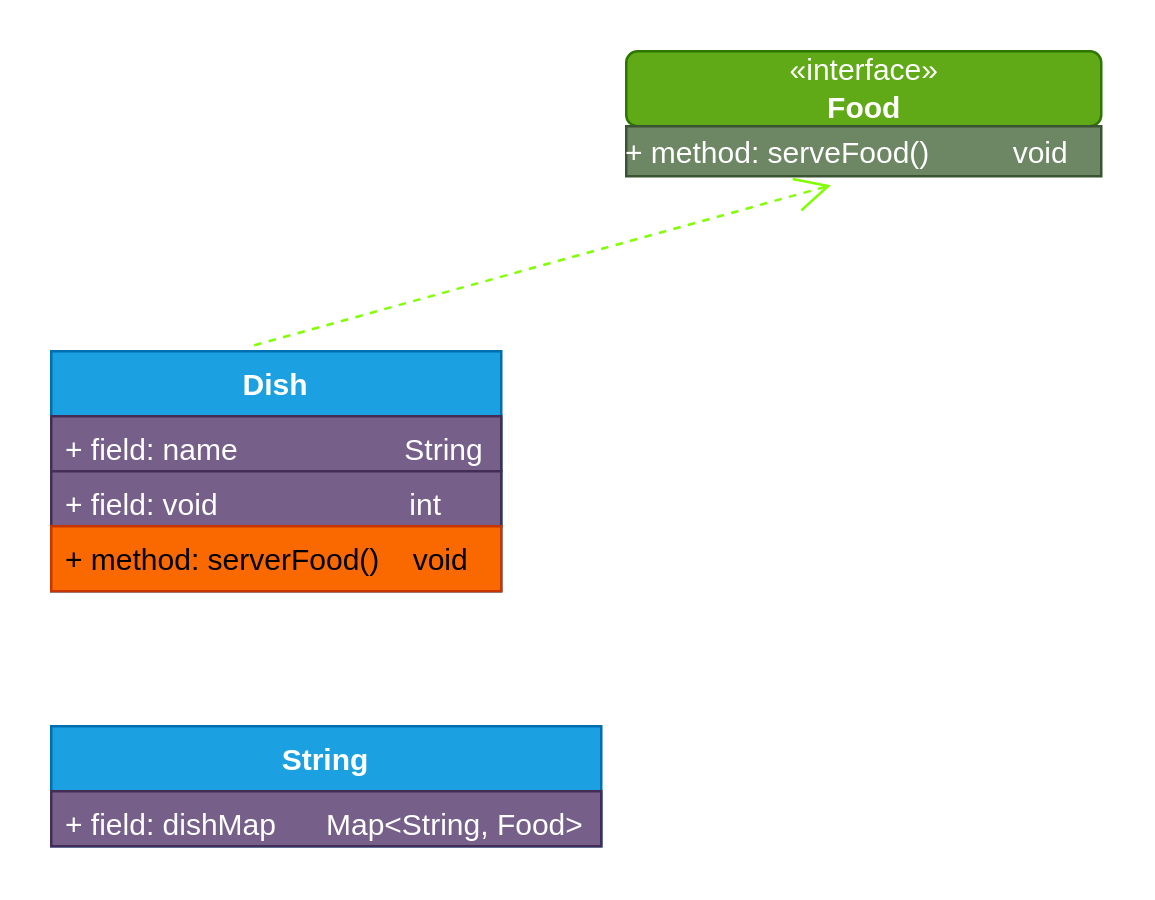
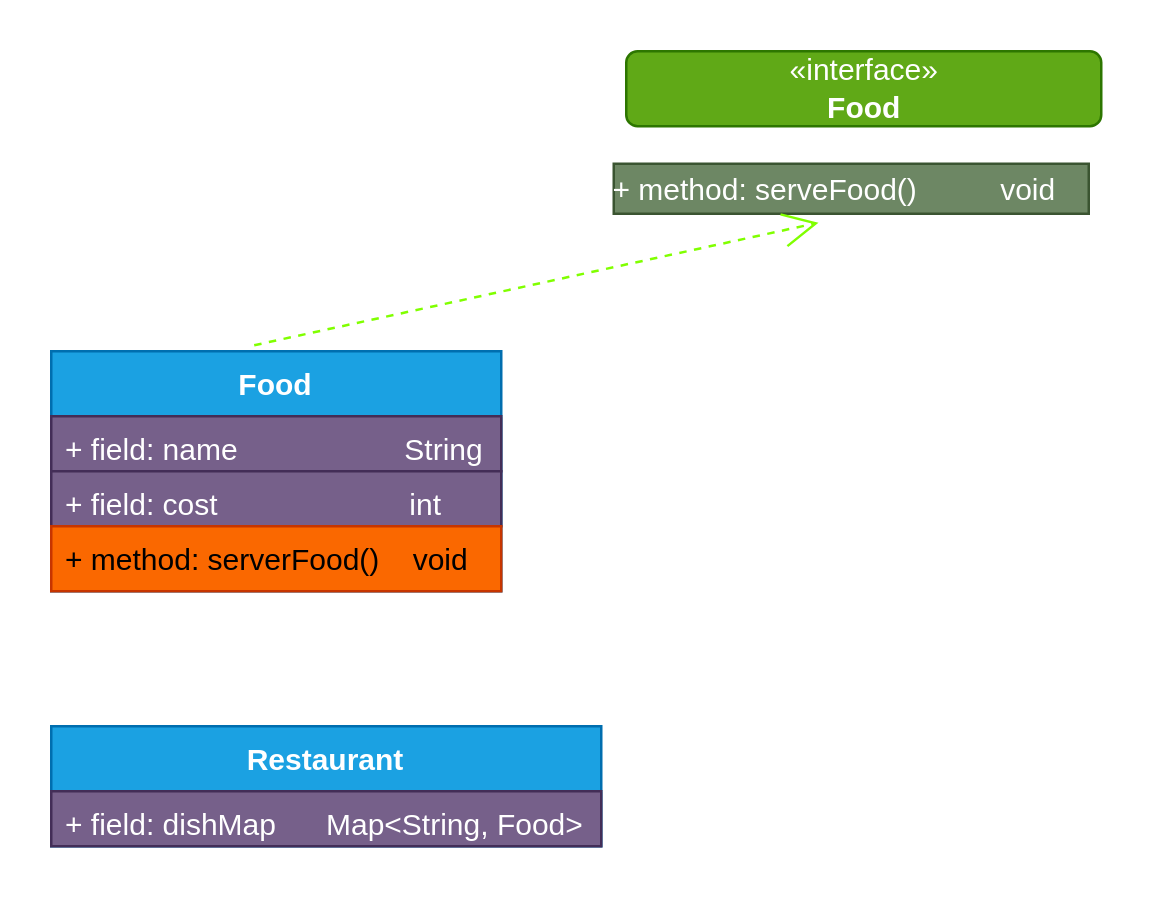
  <mxCell id="0" />
  <mxCell id="1" parent="0" />
- <mxCell id="2" value="Dish" style="swimlane;fontStyle=1;align=center;verticalAlign=top;childLayout=stackLayout;horizontal=1;startSize=26;horizontalStack=0;resizeParent=1;resizeParentMax=0;resizeLast=0;collapsible=1;marginBottom=0;fillColor=#1ba1e2;fontColor=#ffffff;strokeColor=#006EAF;" parent="1" vertex="1"><mxGeometry x="20" y="140" width="180" height="96" as="geometry" /></mxCell>
+ <mxCell id="2" value="Food" style="swimlane;fontStyle=1;align=center;verticalAlign=top;childLayout=stackLayout;horizontal=1;startSize=26;horizontalStack=0;resizeParent=1;resizeParentMax=0;resizeLast=0;collapsible=1;marginBottom=0;fillColor=#1ba1e2;fontColor=#ffffff;strokeColor=#006EAF;" parent="1" vertex="1"><mxGeometry x="20" y="140" width="180" height="96" as="geometry" /></mxCell>
  <mxCell id="3" value="+ field: name                    String" style="text;strokeColor=#432D57;fillColor=#76608a;align=left;verticalAlign=top;spacingLeft=4;spacingRight=4;overflow=hidden;rotatable=0;points=[[0,0.5],[1,0.5]];portConstraint=eastwest;fontColor=#ffffff;" parent="2" vertex="1"><mxGeometry y="26" width="180" height="22" as="geometry" /></mxCell>
- <mxCell id="4" value="+ field: void                       int" style="text;strokeColor=#432D57;fillColor=#76608a;align=left;verticalAlign=top;spacingLeft=4;spacingRight=4;overflow=hidden;rotatable=0;points=[[0,0.5],[1,0.5]];portConstraint=eastwest;fontColor=#ffffff;" parent="2" vertex="1"><mxGeometry y="48" width="180" height="22" as="geometry" /></mxCell>
+ <mxCell id="4" value="+ field: cost                       int" style="text;strokeColor=#432D57;fillColor=#76608a;align=left;verticalAlign=top;spacingLeft=4;spacingRight=4;overflow=hidden;rotatable=0;points=[[0,0.5],[1,0.5]];portConstraint=eastwest;fontColor=#ffffff;" parent="2" vertex="1"><mxGeometry y="48" width="180" height="22" as="geometry" /></mxCell>
  <mxCell id="5" value="+ method: serverFood()    void" style="text;strokeColor=#C73500;fillColor=#fa6800;align=left;verticalAlign=top;spacingLeft=4;spacingRight=4;overflow=hidden;rotatable=0;points=[[0,0.5],[1,0.5]];portConstraint=eastwest;fontColor=#000000;" parent="2" vertex="1"><mxGeometry y="70" width="180" height="26" as="geometry" /></mxCell>
  <mxCell id="6" value="«interface»&lt;br&gt;&lt;b&gt;Food&lt;/b&gt;" style="html=1;fillColor=#60a917;fontColor=#ffffff;strokeColor=#2D7600;rounded=1;" vertex="1" parent="1"><mxGeometry x="250" y="20" width="190" height="30" as="geometry" /></mxCell>
- <mxCell id="7" value="&lt;p style=&quot;margin: 4px 0px 0px;&quot;&gt;+ method: serveFood()&amp;nbsp; &amp;nbsp; &amp;nbsp; &amp;nbsp; &amp;nbsp; void&lt;br&gt;&lt;br&gt;&lt;/p&gt;" style="verticalAlign=top;align=left;overflow=fill;fontSize=12;fontFamily=Helvetica;html=1;fillColor=#6d8764;fontColor=#ffffff;strokeColor=#3A5431;" vertex="1" parent="1"><mxGeometry x="250" y="50" width="190" height="20" as="geometry" /></mxCell>
- <mxCell id="8" value="String" style="swimlane;fontStyle=1;align=center;verticalAlign=top;childLayout=stackLayout;horizontal=1;startSize=26;horizontalStack=0;resizeParent=1;resizeParentMax=0;resizeLast=0;collapsible=1;marginBottom=0;fillColor=#1ba1e2;fontColor=#ffffff;strokeColor=#006EAF;" vertex="1" parent="1"><mxGeometry x="20" y="290" width="220" height="48" as="geometry" /></mxCell>
+ <mxCell id="7" value="&lt;p style=&quot;margin: 4px 0px 0px;&quot;&gt;+ method: serveFood()&amp;nbsp; &amp;nbsp; &amp;nbsp; &amp;nbsp; &amp;nbsp; void&lt;br&gt;&lt;br&gt;&lt;/p&gt;" style="verticalAlign=top;align=left;overflow=fill;fontSize=12;fontFamily=Helvetica;html=1;fillColor=#6d8764;fontColor=#ffffff;strokeColor=#3A5431;" vertex="1" parent="1"><mxGeometry x="245" y="65" width="190" height="20" as="geometry" /></mxCell>
+ <mxCell id="8" value="Restaurant" style="swimlane;fontStyle=1;align=center;verticalAlign=top;childLayout=stackLayout;horizontal=1;startSize=26;horizontalStack=0;resizeParent=1;resizeParentMax=0;resizeLast=0;collapsible=1;marginBottom=0;fillColor=#1ba1e2;fontColor=#ffffff;strokeColor=#006EAF;" vertex="1" parent="1"><mxGeometry x="20" y="290" width="220" height="48" as="geometry" /></mxCell>
  <mxCell id="9" value="+ field: dishMap      Map&lt;String, Food&gt;" style="text;strokeColor=#432D57;fillColor=#76608a;align=left;verticalAlign=top;spacingLeft=4;spacingRight=4;overflow=hidden;rotatable=0;points=[[0,0.5],[1,0.5]];portConstraint=eastwest;fontColor=#ffffff;" vertex="1" parent="8"><mxGeometry y="26" width="220" height="22" as="geometry" /></mxCell>
  <mxCell id="10" value="" style="endArrow=open;dashed=1;endFill=0;endSize=12;html=1;rounded=0;entryX=0.431;entryY=1.18;entryDx=0;entryDy=0;entryPerimeter=0;exitX=0.451;exitY=-0.025;exitDx=0;exitDy=0;exitPerimeter=0;fillColor=#60a917;strokeColor=#80FF00;" edge="1" parent="1" source="2" target="7"><mxGeometry width="160" relative="1" as="geometry"><mxPoint x="330" y="338.2" as="sourcePoint" /><mxPoint x="489.5" y="290" as="targetPoint" /><Array as="points" /></mxGeometry></mxCell>
